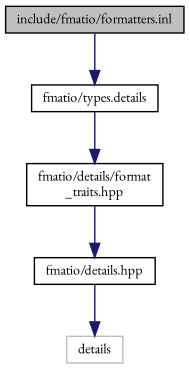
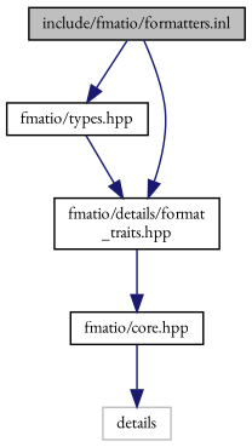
  digraph {
    fontname="EB Garamond"
    node [color=black fillcolor=white fontname="EB Garamond" fontsize=10 shape=record style=filled]
    edge [color=midnightblue fontname="EB Garamond" fontsize=10 labelfontname=Helvetica labelfontsize=10 style=solid]
    n1 [fillcolor=grey75 fontcolor=black height=0.2 label="include/fmatio/formatters.inl" width=0.4]
-   n2 [height=0.2 label="fmatio/types.details" width=0.4]
+   n2 [height=0.2 label="fmatio/types.hpp" width=0.4]
    n3 [height=0.2 label="fmatio/details/format\l_traits.hpp" width=0.4]
-   n4 [height=0.2 label="fmatio/details.hpp" width=0.4]
+   n4 [height=0.2 label="fmatio/core.hpp" width=0.4]
    n5 [color=grey75 height=0.2 label=details width=0.4]
    n1 -> n2
+   n1 -> n3
    n2 -> n3
    n3 -> n4
    n4 -> n5
  }
